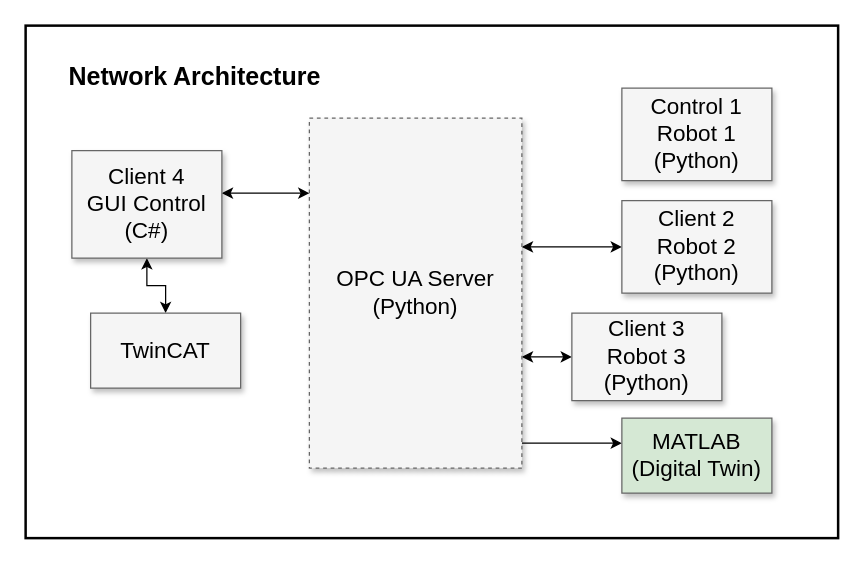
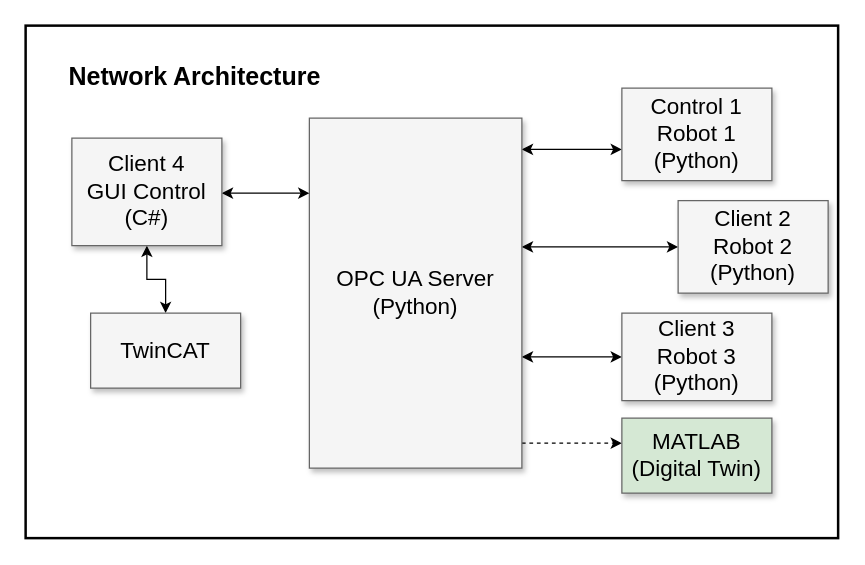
  <mxCell id="0" style=";html=1;" />
  <mxCell id="1" style=";html=1;" parent="0" />
+ <mxCell id="2" style="edgeStyle=elbowEdgeStyle;rounded=0;html=1;startArrow=classic;startFill=1;jettySize=auto;orthogonalLoop=1;fontSize=18;elbow=vertical;" parent="1" source="6" target="7" edge="1"><mxGeometry relative="1" as="geometry" /></mxCell>
  <mxCell id="3" style="edgeStyle=elbowEdgeStyle;rounded=0;html=1;startArrow=classic;startFill=1;jettySize=auto;orthogonalLoop=1;fontSize=18;elbow=vertical;" parent="1" source="6" target="8" edge="1"><mxGeometry relative="1" as="geometry" /></mxCell>
  <mxCell id="4" style="edgeStyle=elbowEdgeStyle;rounded=0;html=1;startArrow=classic;startFill=1;jettySize=auto;orthogonalLoop=1;fontSize=18;elbow=vertical;" parent="1" source="6" target="9" edge="1"><mxGeometry relative="1" as="geometry" /></mxCell>
- <mxCell id="5" style="edgeStyle=elbowEdgeStyle;rounded=0;html=1;startArrow=none;startFill=0;jettySize=auto;orthogonalLoop=1;fontSize=18;elbow=vertical;" parent="1" source="6" target="10" edge="1"><mxGeometry relative="1" as="geometry" /></mxCell>
- <mxCell id="6" value="OPC UA Server&lt;br&gt;(Python)" style="whiteSpace=wrap;html=1;shadow=1;fontSize=18;fillColor=#f5f5f5;strokeColor=#666666;dashed=1;" parent="1" vertex="1"><mxGeometry x="247" y="94" width="170" height="280" as="geometry" /></mxCell>
+ <mxCell id="5" style="edgeStyle=elbowEdgeStyle;rounded=0;html=1;startArrow=none;startFill=0;jettySize=auto;orthogonalLoop=1;fontSize=18;elbow=vertical;dashed=1;" parent="1" source="6" target="10" edge="1"><mxGeometry relative="1" as="geometry" /></mxCell>
+ <mxCell id="6" value="OPC UA Server&lt;br&gt;(Python)" style="whiteSpace=wrap;html=1;shadow=1;fontSize=18;fillColor=#f5f5f5;strokeColor=#666666;" parent="1" vertex="1"><mxGeometry x="247" y="94" width="170" height="280" as="geometry" /></mxCell>
  <mxCell id="7" value="Control 1&lt;br&gt;Robot 1&lt;br&gt;(Python)" style="whiteSpace=wrap;html=1;shadow=1;fontSize=18;fillColor=#f5f5f5;strokeColor=#666666;" parent="1" vertex="1"><mxGeometry x="497" y="70" width="120" height="74" as="geometry" /></mxCell>
- <mxCell id="8" value="Client 2&lt;br style=&quot;border-color: var(--border-color);&quot;&gt;Robot 2&lt;br style=&quot;border-color: var(--border-color);&quot;&gt;(Python)" style="whiteSpace=wrap;html=1;shadow=1;fontSize=18;fillColor=#f5f5f5;strokeColor=#666666;" parent="1" vertex="1"><mxGeometry x="497" y="160" width="120" height="74" as="geometry" /></mxCell>
- <mxCell id="9" value="Client 3&lt;br style=&quot;border-color: var(--border-color);&quot;&gt;Robot 3&lt;br style=&quot;border-color: var(--border-color);&quot;&gt;(Python)" style="whiteSpace=wrap;html=1;shadow=1;fontSize=18;fillColor=#f5f5f5;strokeColor=#666666;" parent="1" vertex="1"><mxGeometry x="457" y="250" width="120" height="70" as="geometry" /></mxCell>
+ <mxCell id="8" value="Client 2&lt;br style=&quot;border-color: var(--border-color);&quot;&gt;Robot 2&lt;br style=&quot;border-color: var(--border-color);&quot;&gt;(Python)" style="whiteSpace=wrap;html=1;shadow=1;fontSize=18;fillColor=#f5f5f5;strokeColor=#666666;" parent="1" vertex="1"><mxGeometry x="542" y="160" width="120" height="74" as="geometry" /></mxCell>
+ <mxCell id="9" value="Client 3&lt;br style=&quot;border-color: var(--border-color);&quot;&gt;Robot 3&lt;br style=&quot;border-color: var(--border-color);&quot;&gt;(Python)" style="whiteSpace=wrap;html=1;shadow=1;fontSize=18;fillColor=#f5f5f5;strokeColor=#666666;" parent="1" vertex="1"><mxGeometry x="497" y="250" width="120" height="70" as="geometry" /></mxCell>
  <mxCell id="10" value="MATLAB&lt;br&gt;(Digital Twin)" style="whiteSpace=wrap;html=1;shadow=1;fontSize=18;fillColor=#d5e8d4;strokeColor=#666666;" parent="1" vertex="1"><mxGeometry x="497" y="334" width="120" height="60" as="geometry" /></mxCell>
  <mxCell id="11" style="edgeStyle=elbowEdgeStyle;rounded=0;html=1;startArrow=classic;startFill=1;jettySize=auto;orthogonalLoop=1;fontSize=18;elbow=vertical;" parent="1" source="13" target="6" edge="1"><mxGeometry relative="1" as="geometry"><Array as="points"><mxPoint x="217" y="154" /></Array></mxGeometry></mxCell>
  <mxCell id="12" value="" style="edgeStyle=orthogonalEdgeStyle;rounded=0;orthogonalLoop=1;jettySize=auto;html=1;startArrow=classic;startFill=1;" parent="1" source="13" target="14" edge="1"><mxGeometry relative="1" as="geometry" /></mxCell>
- <mxCell id="13" value="Client 4&lt;br&gt;GUI Control&lt;br&gt;(C#)" style="whiteSpace=wrap;html=1;shadow=1;fontSize=18;fillColor=#f5f5f5;strokeColor=#666666;" parent="1" vertex="1"><mxGeometry x="57" y="120" width="120" height="86" as="geometry" /></mxCell>
+ <mxCell id="13" value="Client 4&lt;br&gt;GUI Control&lt;br&gt;(C#)" style="whiteSpace=wrap;html=1;shadow=1;fontSize=18;fillColor=#f5f5f5;strokeColor=#666666;" parent="1" vertex="1"><mxGeometry x="57" y="110" width="120" height="86" as="geometry" /></mxCell>
  <mxCell id="14" value="TwinCAT" style="whiteSpace=wrap;html=1;shadow=1;fontSize=18;fillColor=#f5f5f5;strokeColor=#666666;" parent="1" vertex="1"><mxGeometry x="72" y="250" width="120" height="60" as="geometry" /></mxCell>
  <mxCell id="15" value="" style="rounded=0;whiteSpace=wrap;html=1;fontSize=16;fillColor=none;strokeWidth=2;" vertex="1" parent="1"><mxGeometry x="20" y="20" width="650" height="410" as="geometry" /></mxCell>
  <mxCell id="16" value="Network Architecture" style="text;html=1;align=center;verticalAlign=middle;resizable=0;points=[];autosize=1;strokeColor=none;fillColor=none;fontSize=20;fontStyle=1" vertex="1" parent="1"><mxGeometry x="40" y="40" width="230" height="40" as="geometry" /></mxCell>
  <mxCell id="17" style="edgeStyle=none;curved=1;rounded=0;orthogonalLoop=1;jettySize=auto;html=1;exitX=1;exitY=0.5;exitDx=0;exitDy=0;fontSize=12;startSize=8;endSize=8;" edge="1" parent="1" source="15" target="15"><mxGeometry relative="1" as="geometry" /></mxCell>
  <mxCell id="18" style="edgeStyle=none;curved=1;rounded=0;orthogonalLoop=1;jettySize=auto;html=1;exitX=1;exitY=0.5;exitDx=0;exitDy=0;fontSize=12;startSize=8;endSize=8;" edge="1" parent="1" source="15" target="15"><mxGeometry relative="1" as="geometry" /></mxCell>
